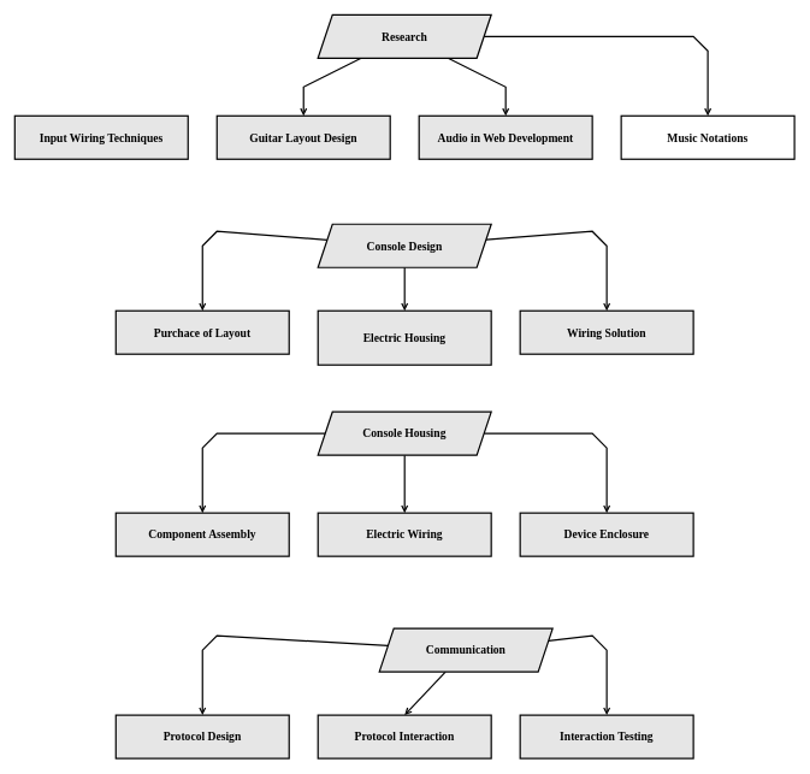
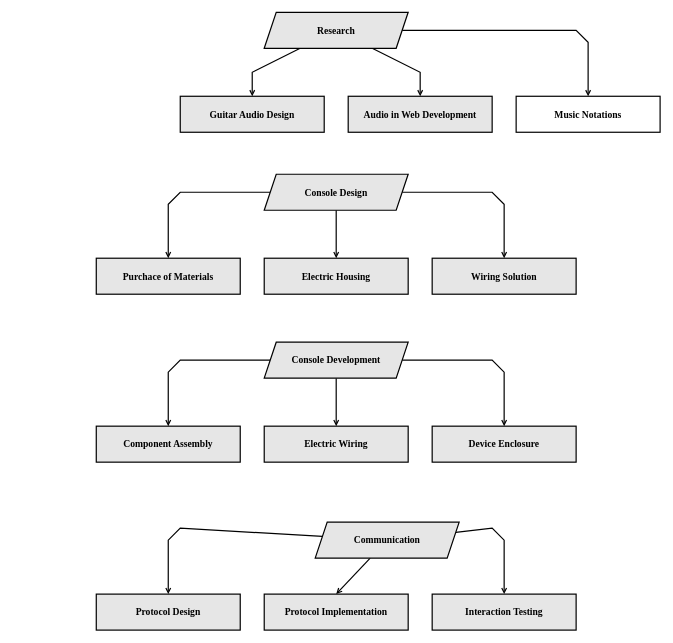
  <mxCell id="0" />
  <mxCell id="1" parent="0" />
  <mxCell id="2" style="edgeStyle=none;shape=connector;rounded=0;orthogonalLoop=1;jettySize=auto;html=1;entryX=0.5;entryY=0;entryDx=0;entryDy=0;labelBackgroundColor=default;strokeColor=default;strokeWidth=2;fontFamily=Fira Code;fontSource=https%3A%2F%2Ffonts.googleapis.com%2Fcss%3Ffamily%3DFira%2BCode;fontSize=16;fontColor=default;endArrow=open;endFill=0;" edge="1" parent="1" source="5" target="7"><mxGeometry relative="1" as="geometry"><Array as="points"><mxPoint x="420" y="120" /></Array></mxGeometry></mxCell>
  <mxCell id="3" style="edgeStyle=none;shape=connector;rounded=0;orthogonalLoop=1;jettySize=auto;html=1;entryX=0.5;entryY=0;entryDx=0;entryDy=0;labelBackgroundColor=default;strokeColor=default;strokeWidth=2;fontFamily=Fira Code;fontSource=https%3A%2F%2Ffonts.googleapis.com%2Fcss%3Ffamily%3DFira%2BCode;fontSize=16;fontColor=default;endArrow=open;endFill=0;" edge="1" parent="1" source="5" target="8"><mxGeometry relative="1" as="geometry"><Array as="points"><mxPoint x="700" y="120" /></Array></mxGeometry></mxCell>
  <mxCell id="4" style="edgeStyle=none;shape=connector;rounded=0;orthogonalLoop=1;jettySize=auto;html=1;entryX=0.5;entryY=0;entryDx=0;entryDy=0;labelBackgroundColor=default;strokeColor=default;strokeWidth=2;fontFamily=Fira Code;fontSource=https%3A%2F%2Ffonts.googleapis.com%2Fcss%3Ffamily%3DFira%2BCode;fontSize=16;fontColor=default;endArrow=open;endFill=0;" edge="1" parent="1" source="5" target="9"><mxGeometry relative="1" as="geometry"><Array as="points"><mxPoint x="960" y="50" /><mxPoint x="980" y="70" /></Array></mxGeometry></mxCell>
  <mxCell id="5" value="Research" style="shape=parallelogram;perimeter=parallelogramPerimeter;whiteSpace=wrap;html=1;fixedSize=1;strokeWidth=2;fontStyle=1;fontSize=16;fontFamily=Fira Code;fontSource=https%3A%2F%2Ffonts.googleapis.com%2Fcss%3Ffamily%3DFira%2BCode;fillColor=#E6E6E6;" vertex="1" parent="1"><mxGeometry x="440" y="20" width="240" height="60" as="geometry" /></mxCell>
- <mxCell id="6" value="&lt;b&gt;Input Wiring Techniques&lt;/b&gt;" style="rounded=0;whiteSpace=wrap;html=1;strokeColor=default;strokeWidth=2;fontFamily=Fira Code;fontSource=https%3A%2F%2Ffonts.googleapis.com%2Fcss%3Ffamily%3DFira%2BCode;fontSize=16;fontColor=default;fillColor=#E6E6E6;" vertex="1" parent="1"><mxGeometry x="20" y="160" width="240" height="60" as="geometry" /></mxCell>
- <mxCell id="7" value="&lt;b&gt;Guitar Layout Design&lt;/b&gt;" style="rounded=0;whiteSpace=wrap;html=1;strokeColor=default;strokeWidth=2;fontFamily=Fira Code;fontSource=https%3A%2F%2Ffonts.googleapis.com%2Fcss%3Ffamily%3DFira%2BCode;fontSize=16;fontColor=default;fillColor=#E6E6E6;" vertex="1" parent="1"><mxGeometry x="300" y="160" width="240" height="60" as="geometry" /></mxCell>
+ <mxCell id="7" value="&lt;b&gt;Guitar Audio Design&lt;/b&gt;" style="rounded=0;whiteSpace=wrap;html=1;strokeColor=default;strokeWidth=2;fontFamily=Fira Code;fontSource=https%3A%2F%2Ffonts.googleapis.com%2Fcss%3Ffamily%3DFira%2BCode;fontSize=16;fontColor=default;fillColor=#E6E6E6;" vertex="1" parent="1"><mxGeometry x="300" y="160" width="240" height="60" as="geometry" /></mxCell>
  <mxCell id="8" value="&lt;b&gt;Audio in Web Development&lt;/b&gt;" style="rounded=0;whiteSpace=wrap;html=1;strokeColor=default;strokeWidth=2;fontFamily=Fira Code;fontSource=https%3A%2F%2Ffonts.googleapis.com%2Fcss%3Ffamily%3DFira%2BCode;fontSize=16;fontColor=default;fillColor=#E6E6E6;" vertex="1" parent="1"><mxGeometry x="580" y="160" width="240" height="60" as="geometry" /></mxCell>
  <mxCell id="9" value="&lt;b&gt;Music Notations&lt;/b&gt;" style="rounded=0;whiteSpace=wrap;html=1;strokeColor=default;strokeWidth=2;fontFamily=Fira Code;fontSource=https%3A%2F%2Ffonts.googleapis.com%2Fcss%3Ffamily%3DFira%2BCode;fontSize=16;fontColor=default;fillColor=#ffffff;" vertex="1" parent="1"><mxGeometry x="860" y="160" width="240" height="60" as="geometry" /></mxCell>
  <mxCell id="10" style="edgeStyle=none;shape=connector;rounded=0;orthogonalLoop=1;jettySize=auto;html=1;entryX=0.5;entryY=0;entryDx=0;entryDy=0;labelBackgroundColor=default;strokeColor=default;strokeWidth=2;fontFamily=Fira Code;fontSource=https%3A%2F%2Ffonts.googleapis.com%2Fcss%3Ffamily%3DFira%2BCode;fontSize=16;fontColor=default;endArrow=open;endFill=0;" edge="1" parent="1" source="13" target="15"><mxGeometry relative="1" as="geometry"><Array as="points"><mxPoint x="300" y="320" /><mxPoint x="280" y="340" /></Array></mxGeometry></mxCell>
  <mxCell id="11" style="edgeStyle=none;shape=connector;rounded=0;orthogonalLoop=1;jettySize=auto;html=1;entryX=0.5;entryY=0;entryDx=0;entryDy=0;labelBackgroundColor=default;strokeColor=default;strokeWidth=2;fontFamily=Fira Code;fontSource=https%3A%2F%2Ffonts.googleapis.com%2Fcss%3Ffamily%3DFira%2BCode;fontSize=16;fontColor=default;endArrow=open;endFill=0;" edge="1" parent="1" source="13" target="16"><mxGeometry relative="1" as="geometry"><Array as="points"><mxPoint x="820" y="320" /><mxPoint x="840" y="340" /></Array></mxGeometry></mxCell>
  <mxCell id="12" style="edgeStyle=none;shape=connector;rounded=0;orthogonalLoop=1;jettySize=auto;html=1;entryX=0.5;entryY=0;entryDx=0;entryDy=0;labelBackgroundColor=default;strokeColor=default;strokeWidth=2;fontFamily=Fira Code;fontSource=https%3A%2F%2Ffonts.googleapis.com%2Fcss%3Ffamily%3DFira%2BCode;fontSize=16;fontColor=default;endArrow=open;endFill=0;" edge="1" parent="1" source="13" target="14"><mxGeometry relative="1" as="geometry" /></mxCell>
- <mxCell id="13" value="Console Design" style="shape=parallelogram;perimeter=parallelogramPerimeter;whiteSpace=wrap;html=1;fixedSize=1;strokeWidth=2;fontStyle=1;fontSize=16;fontFamily=Fira Code;fontSource=https%3A%2F%2Ffonts.googleapis.com%2Fcss%3Ffamily%3DFira%2BCode;fillColor=#E6E6E6;" vertex="1" parent="1"><mxGeometry x="440" y="310" width="240" height="60" as="geometry" /></mxCell>
- <mxCell id="14" value="&lt;b&gt;Electric Housing&lt;/b&gt;" style="rounded=0;whiteSpace=wrap;html=1;strokeColor=default;strokeWidth=2;fontFamily=Fira Code;fontSource=https%3A%2F%2Ffonts.googleapis.com%2Fcss%3Ffamily%3DFira%2BCode;fontSize=16;fontColor=default;fillColor=#E6E6E6;" vertex="1" parent="1"><mxGeometry x="440" y="430" width="240" height="75" as="geometry" /></mxCell>
- <mxCell id="15" value="&lt;b&gt;Purchace of Layout&lt;/b&gt;" style="rounded=0;whiteSpace=wrap;html=1;strokeColor=default;strokeWidth=2;fontFamily=Fira Code;fontSource=https%3A%2F%2Ffonts.googleapis.com%2Fcss%3Ffamily%3DFira%2BCode;fontSize=16;fontColor=default;fillColor=#E6E6E6;" vertex="1" parent="1"><mxGeometry x="160" y="430" width="240" height="60" as="geometry" /></mxCell>
+ <mxCell id="13" value="Console Design" style="shape=parallelogram;perimeter=parallelogramPerimeter;whiteSpace=wrap;html=1;fixedSize=1;strokeWidth=2;fontStyle=1;fontSize=16;fontFamily=Fira Code;fontSource=https%3A%2F%2Ffonts.googleapis.com%2Fcss%3Ffamily%3DFira%2BCode;fillColor=#E6E6E6;" vertex="1" parent="1"><mxGeometry x="440" y="290" width="240" height="60" as="geometry" /></mxCell>
+ <mxCell id="14" value="&lt;b&gt;Electric Housing&lt;/b&gt;" style="rounded=0;whiteSpace=wrap;html=1;strokeColor=default;strokeWidth=2;fontFamily=Fira Code;fontSource=https%3A%2F%2Ffonts.googleapis.com%2Fcss%3Ffamily%3DFira%2BCode;fontSize=16;fontColor=default;fillColor=#E6E6E6;" vertex="1" parent="1"><mxGeometry x="440" y="430" width="240" height="60" as="geometry" /></mxCell>
+ <mxCell id="15" value="&lt;b&gt;Purchace of Materials&lt;/b&gt;" style="rounded=0;whiteSpace=wrap;html=1;strokeColor=default;strokeWidth=2;fontFamily=Fira Code;fontSource=https%3A%2F%2Ffonts.googleapis.com%2Fcss%3Ffamily%3DFira%2BCode;fontSize=16;fontColor=default;fillColor=#E6E6E6;" vertex="1" parent="1"><mxGeometry x="160" y="430" width="240" height="60" as="geometry" /></mxCell>
  <mxCell id="16" value="&lt;b&gt;Wiring Solution&lt;/b&gt;" style="rounded=0;whiteSpace=wrap;html=1;strokeColor=default;strokeWidth=2;fontFamily=Fira Code;fontSource=https%3A%2F%2Ffonts.googleapis.com%2Fcss%3Ffamily%3DFira%2BCode;fontSize=16;fontColor=default;fillColor=#E6E6E6;" vertex="1" parent="1"><mxGeometry x="720" y="430" width="240" height="60" as="geometry" /></mxCell>
  <mxCell id="17" style="edgeStyle=none;shape=connector;rounded=0;orthogonalLoop=1;jettySize=auto;html=1;entryX=0.5;entryY=0;entryDx=0;entryDy=0;labelBackgroundColor=default;strokeColor=default;strokeWidth=2;fontFamily=Fira Code;fontSource=https%3A%2F%2Ffonts.googleapis.com%2Fcss%3Ffamily%3DFira%2BCode;fontSize=16;fontColor=default;endArrow=open;endFill=0;" edge="1" parent="1" source="20" target="22"><mxGeometry relative="1" as="geometry"><Array as="points"><mxPoint x="300" y="600" /><mxPoint x="280" y="620" /></Array></mxGeometry></mxCell>
  <mxCell id="18" style="edgeStyle=none;shape=connector;rounded=0;orthogonalLoop=1;jettySize=auto;html=1;entryX=0.5;entryY=0;entryDx=0;entryDy=0;labelBackgroundColor=default;strokeColor=default;strokeWidth=2;fontFamily=Fira Code;fontSource=https%3A%2F%2Ffonts.googleapis.com%2Fcss%3Ffamily%3DFira%2BCode;fontSize=16;fontColor=default;endArrow=open;endFill=0;" edge="1" parent="1" source="20" target="23"><mxGeometry relative="1" as="geometry"><Array as="points"><mxPoint x="820" y="600" /><mxPoint x="840" y="620" /></Array></mxGeometry></mxCell>
  <mxCell id="19" style="edgeStyle=none;shape=connector;rounded=0;orthogonalLoop=1;jettySize=auto;html=1;entryX=0.5;entryY=0;entryDx=0;entryDy=0;labelBackgroundColor=default;strokeColor=default;strokeWidth=2;fontFamily=Fira Code;fontSource=https%3A%2F%2Ffonts.googleapis.com%2Fcss%3Ffamily%3DFira%2BCode;fontSize=16;fontColor=default;endArrow=open;endFill=0;" edge="1" parent="1" source="20" target="21"><mxGeometry relative="1" as="geometry" /></mxCell>
- <mxCell id="20" value="Console Housing" style="shape=parallelogram;perimeter=parallelogramPerimeter;whiteSpace=wrap;html=1;fixedSize=1;strokeWidth=2;fontStyle=1;fontSize=16;fontFamily=Fira Code;fontSource=https%3A%2F%2Ffonts.googleapis.com%2Fcss%3Ffamily%3DFira%2BCode;fillColor=#E6E6E6;" vertex="1" parent="1"><mxGeometry x="440" y="570" width="240" height="60" as="geometry" /></mxCell>
+ <mxCell id="20" value="Console Development" style="shape=parallelogram;perimeter=parallelogramPerimeter;whiteSpace=wrap;html=1;fixedSize=1;strokeWidth=2;fontStyle=1;fontSize=16;fontFamily=Fira Code;fontSource=https%3A%2F%2Ffonts.googleapis.com%2Fcss%3Ffamily%3DFira%2BCode;fillColor=#E6E6E6;" vertex="1" parent="1"><mxGeometry x="440" y="570" width="240" height="60" as="geometry" /></mxCell>
  <mxCell id="21" value="&lt;b&gt;Electric Wiring&lt;/b&gt;" style="rounded=0;whiteSpace=wrap;html=1;strokeColor=default;strokeWidth=2;fontFamily=Fira Code;fontSource=https%3A%2F%2Ffonts.googleapis.com%2Fcss%3Ffamily%3DFira%2BCode;fontSize=16;fontColor=default;fillColor=#E6E6E6;" vertex="1" parent="1"><mxGeometry x="440" y="710" width="240" height="60" as="geometry" /></mxCell>
  <mxCell id="22" value="&lt;b&gt;Component Assembly&lt;/b&gt;" style="rounded=0;whiteSpace=wrap;html=1;strokeColor=default;strokeWidth=2;fontFamily=Fira Code;fontSource=https%3A%2F%2Ffonts.googleapis.com%2Fcss%3Ffamily%3DFira%2BCode;fontSize=16;fontColor=default;fillColor=#E6E6E6;" vertex="1" parent="1"><mxGeometry x="160" y="710" width="240" height="60" as="geometry" /></mxCell>
  <mxCell id="23" value="&lt;b&gt;Device Enclosure&lt;/b&gt;" style="rounded=0;whiteSpace=wrap;html=1;strokeColor=default;strokeWidth=2;fontFamily=Fira Code;fontSource=https%3A%2F%2Ffonts.googleapis.com%2Fcss%3Ffamily%3DFira%2BCode;fontSize=16;fontColor=default;fillColor=#E6E6E6;" vertex="1" parent="1"><mxGeometry x="720" y="710" width="240" height="60" as="geometry" /></mxCell>
  <mxCell id="24" style="edgeStyle=none;shape=connector;rounded=0;orthogonalLoop=1;jettySize=auto;html=1;entryX=0.5;entryY=0;entryDx=0;entryDy=0;labelBackgroundColor=default;strokeColor=default;strokeWidth=2;fontFamily=Fira Code;fontSource=https%3A%2F%2Ffonts.googleapis.com%2Fcss%3Ffamily%3DFira%2BCode;fontSize=16;fontColor=default;endArrow=open;endFill=0;" edge="1" parent="1" source="27" target="29"><mxGeometry relative="1" as="geometry"><Array as="points"><mxPoint x="300" y="880" /><mxPoint x="280" y="900" /></Array></mxGeometry></mxCell>
  <mxCell id="25" style="edgeStyle=none;shape=connector;rounded=0;orthogonalLoop=1;jettySize=auto;html=1;entryX=0.5;entryY=0;entryDx=0;entryDy=0;labelBackgroundColor=default;strokeColor=default;strokeWidth=2;fontFamily=Fira Code;fontSource=https%3A%2F%2Ffonts.googleapis.com%2Fcss%3Ffamily%3DFira%2BCode;fontSize=16;fontColor=default;endArrow=open;endFill=0;" edge="1" parent="1" source="27" target="28"><mxGeometry relative="1" as="geometry" /></mxCell>
  <mxCell id="26" style="edgeStyle=none;shape=connector;rounded=0;orthogonalLoop=1;jettySize=auto;html=1;entryX=0.5;entryY=0;entryDx=0;entryDy=0;labelBackgroundColor=default;strokeColor=default;strokeWidth=2;fontFamily=Fira Code;fontSource=https%3A%2F%2Ffonts.googleapis.com%2Fcss%3Ffamily%3DFira%2BCode;fontSize=16;fontColor=default;endArrow=open;endFill=0;" edge="1" parent="1" source="27" target="30"><mxGeometry relative="1" as="geometry"><Array as="points"><mxPoint x="820" y="880" /><mxPoint x="840" y="900" /></Array></mxGeometry></mxCell>
  <mxCell id="27" value="Communication" style="shape=parallelogram;perimeter=parallelogramPerimeter;whiteSpace=wrap;html=1;fixedSize=1;strokeWidth=2;fontStyle=1;fontSize=16;fontFamily=Fira Code;fontSource=https%3A%2F%2Ffonts.googleapis.com%2Fcss%3Ffamily%3DFira%2BCode;fillColor=#E6E6E6;" vertex="1" parent="1"><mxGeometry x="525" y="870" width="240" height="60" as="geometry" /></mxCell>
- <mxCell id="28" value="&lt;b&gt;Protocol Interaction&lt;/b&gt;" style="rounded=0;whiteSpace=wrap;html=1;strokeColor=default;strokeWidth=2;fontFamily=Fira Code;fontSource=https%3A%2F%2Ffonts.googleapis.com%2Fcss%3Ffamily%3DFira%2BCode;fontSize=16;fontColor=default;fillColor=#E6E6E6;" vertex="1" parent="1"><mxGeometry x="440" y="990" width="240" height="60" as="geometry" /></mxCell>
+ <mxCell id="28" value="&lt;b&gt;Protocol Implementation&lt;/b&gt;" style="rounded=0;whiteSpace=wrap;html=1;strokeColor=default;strokeWidth=2;fontFamily=Fira Code;fontSource=https%3A%2F%2Ffonts.googleapis.com%2Fcss%3Ffamily%3DFira%2BCode;fontSize=16;fontColor=default;fillColor=#E6E6E6;" vertex="1" parent="1"><mxGeometry x="440" y="990" width="240" height="60" as="geometry" /></mxCell>
  <mxCell id="29" value="&lt;b&gt;Protocol Design&lt;/b&gt;" style="rounded=0;whiteSpace=wrap;html=1;strokeColor=default;strokeWidth=2;fontFamily=Fira Code;fontSource=https%3A%2F%2Ffonts.googleapis.com%2Fcss%3Ffamily%3DFira%2BCode;fontSize=16;fontColor=default;fillColor=#E6E6E6;" vertex="1" parent="1"><mxGeometry x="160" y="990" width="240" height="60" as="geometry" /></mxCell>
  <mxCell id="30" value="&lt;b&gt;Interaction Testing&lt;/b&gt;" style="rounded=0;whiteSpace=wrap;html=1;strokeColor=default;strokeWidth=2;fontFamily=Fira Code;fontSource=https%3A%2F%2Ffonts.googleapis.com%2Fcss%3Ffamily%3DFira%2BCode;fontSize=16;fontColor=default;fillColor=#E6E6E6;" vertex="1" parent="1"><mxGeometry x="720" y="990" width="240" height="60" as="geometry" /></mxCell>
